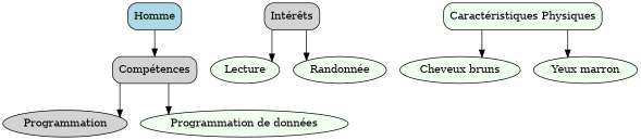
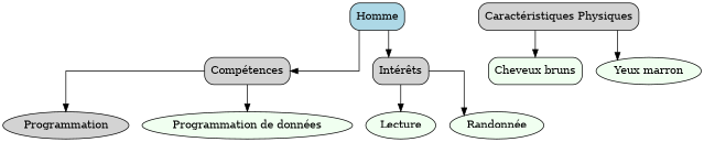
  digraph {
    rankdir=TB
    splines=ortho
    node [fillcolor=honeydew shape=ellipse style="rounded,filled"]
    n1 [fillcolor=lightblue label=Homme shape=box]
    n2 [fillcolor=lightgrey label="Compétences" shape=box]
    n3 [fillcolor=lightgrey label="Intérêts" shape=box]
-   n4 [label="Caractéristiques Physiques" shape=box]
-   n5 [label="Cheveux bruns"]
+   n4 [fillcolor=lightgrey label="Caractéristiques Physiques" shape=box]
+   n5 [label="Cheveux bruns" shape=box]
    n6 [label="Yeux marron"]
    n7 [fillcolor=lightgrey label=Programmation]
    n8 [label="Programmation de données"]
    n9 [label=Lecture]
    n10 [label="Randonnée"]
    n1 -> n2
+   n1 -> n3
    n2 -> n7
    n2 -> n8
    n3 -> n9
    n3 -> n10
    n4 -> n5
    n4 -> n6
  }
